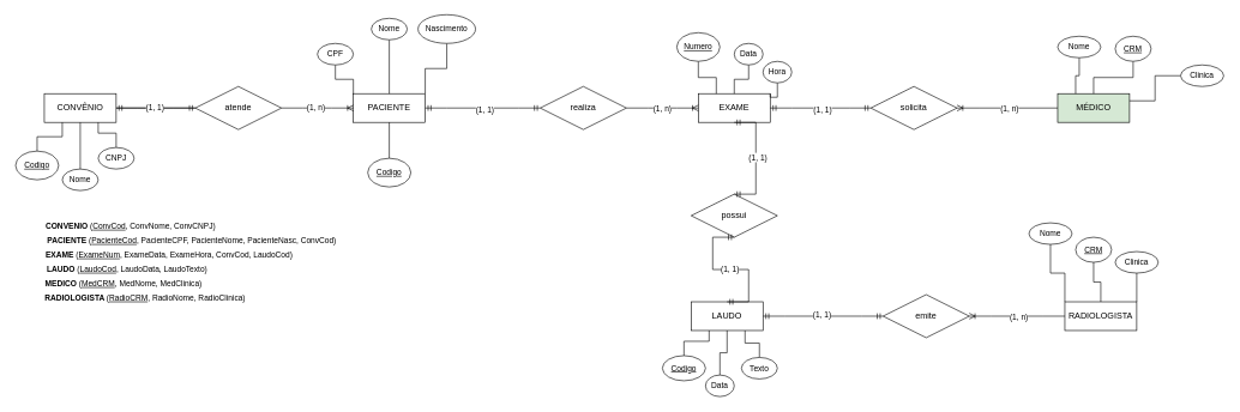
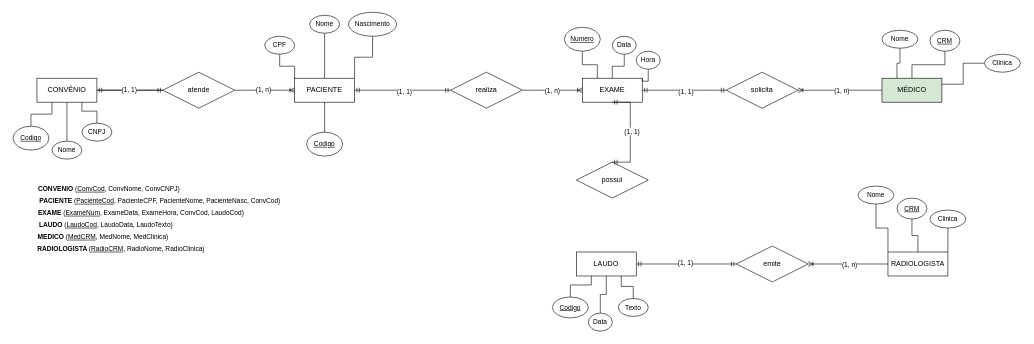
  <mxCell id="0" />
  <mxCell id="1" parent="0" />
  <mxCell id="2" value="PACIENTE" style="whiteSpace=wrap;html=1;align=center;" vertex="1" parent="1"><mxGeometry x="490" y="130" width="100" height="40" as="geometry" /></mxCell>
  <mxCell id="3" value="MÉDICO" style="whiteSpace=wrap;html=1;align=center;fillColor=#d5e8d4;" vertex="1" parent="1"><mxGeometry x="1470" y="130" width="100" height="40" as="geometry" /></mxCell>
  <mxCell id="4" value="EXAME" style="whiteSpace=wrap;html=1;align=center;" vertex="1" parent="1"><mxGeometry x="970" y="130" width="100" height="40" as="geometry" /></mxCell>
  <mxCell id="5" value="LAUDO" style="whiteSpace=wrap;html=1;align=center;" vertex="1" parent="1"><mxGeometry x="960" y="420" width="100" height="40" as="geometry" /></mxCell>
  <mxCell id="6" value="realiza" style="shape=rhombus;perimeter=rhombusPerimeter;whiteSpace=wrap;html=1;align=center;" vertex="1" parent="1"><mxGeometry x="750" y="120" width="120" height="60" as="geometry" /></mxCell>
  <mxCell id="7" value="" style="edgeStyle=entityRelationEdgeStyle;fontSize=12;html=1;endArrow=ERoneToMany;rounded=0;entryX=0;entryY=0.5;entryDx=0;entryDy=0;exitX=1;exitY=0.5;exitDx=0;exitDy=0;" edge="1" parent="1" source="6" target="4"><mxGeometry width="100" height="100" relative="1" as="geometry"><mxPoint x="690" y="340" as="sourcePoint" /><mxPoint x="790" y="240" as="targetPoint" /></mxGeometry></mxCell>
  <mxCell id="8" value="(1, n)" style="edgeLabel;html=1;align=center;verticalAlign=middle;resizable=0;points=[];" vertex="1" connectable="0" parent="7"><mxGeometry x="-0.029" relative="1" as="geometry"><mxPoint as="offset" /></mxGeometry></mxCell>
  <mxCell id="9" value="solicita" style="shape=rhombus;perimeter=rhombusPerimeter;whiteSpace=wrap;html=1;align=center;" vertex="1" parent="1"><mxGeometry x="1210" y="120" width="120" height="60" as="geometry" /></mxCell>
  <mxCell id="10" value="" style="edgeStyle=entityRelationEdgeStyle;fontSize=12;html=1;endArrow=ERoneToMany;rounded=0;entryX=1;entryY=0.5;entryDx=0;entryDy=0;exitX=0;exitY=0.5;exitDx=0;exitDy=0;" edge="1" parent="1" source="3" target="9"><mxGeometry width="100" height="100" relative="1" as="geometry"><mxPoint x="1080" y="505" as="sourcePoint" /><mxPoint x="1080" y="290" as="targetPoint" /></mxGeometry></mxCell>
  <mxCell id="11" value="(1, n)" style="edgeLabel;html=1;align=center;verticalAlign=middle;resizable=0;points=[];" vertex="1" connectable="0" parent="10"><mxGeometry x="-0.029" relative="1" as="geometry"><mxPoint as="offset" /></mxGeometry></mxCell>
  <mxCell id="12" value="" style="edgeStyle=entityRelationEdgeStyle;fontSize=12;html=1;endArrow=ERmandOne;startArrow=ERmandOne;rounded=0;entryX=0;entryY=0.5;entryDx=0;entryDy=0;exitX=1;exitY=0.5;exitDx=0;exitDy=0;" edge="1" parent="1" source="2" target="6"><mxGeometry width="100" height="100" relative="1" as="geometry"><mxPoint x="590" y="280" as="sourcePoint" /><mxPoint x="690" y="180" as="targetPoint" /></mxGeometry></mxCell>
  <mxCell id="13" value="(1, 1)" style="edgeLabel;html=1;align=center;verticalAlign=middle;resizable=0;points=[];" vertex="1" connectable="0" parent="12"><mxGeometry x="0.025" y="-2" relative="1" as="geometry"><mxPoint as="offset" /></mxGeometry></mxCell>
  <mxCell id="14" value="" style="edgeStyle=entityRelationEdgeStyle;fontSize=12;html=1;endArrow=ERmandOne;startArrow=ERmandOne;rounded=0;entryX=0;entryY=0.5;entryDx=0;entryDy=0;exitX=1;exitY=0.5;exitDx=0;exitDy=0;" edge="1" parent="1" source="4" target="9"><mxGeometry width="100" height="100" relative="1" as="geometry"><mxPoint x="1040" y="220" as="sourcePoint" /><mxPoint x="1200" y="220" as="targetPoint" /></mxGeometry></mxCell>
  <mxCell id="15" value="(1, 1)" style="edgeLabel;html=1;align=center;verticalAlign=middle;resizable=0;points=[];" vertex="1" connectable="0" parent="14"><mxGeometry x="0.025" y="-2" relative="1" as="geometry"><mxPoint as="offset" /></mxGeometry></mxCell>
  <mxCell id="16" value="possui" style="shape=rhombus;perimeter=rhombusPerimeter;whiteSpace=wrap;html=1;align=center;" vertex="1" parent="1"><mxGeometry x="960" y="270" width="120" height="60" as="geometry" /></mxCell>
  <mxCell id="17" value="" style="edgeStyle=entityRelationEdgeStyle;fontSize=12;html=1;endArrow=ERmandOne;startArrow=ERmandOne;rounded=0;entryX=0.5;entryY=1;entryDx=0;entryDy=0;exitX=0.5;exitY=0;exitDx=0;exitDy=0;" edge="1" parent="1" source="16" target="4"><mxGeometry width="100" height="100" relative="1" as="geometry"><mxPoint x="740" y="270" as="sourcePoint" /><mxPoint x="900" y="270" as="targetPoint" /></mxGeometry></mxCell>
  <mxCell id="18" value="(1, 1)" style="edgeLabel;html=1;align=center;verticalAlign=middle;resizable=0;points=[];" vertex="1" connectable="0" parent="17"><mxGeometry x="0.025" y="-2" relative="1" as="geometry"><mxPoint as="offset" /></mxGeometry></mxCell>
- <mxCell id="19" value="" style="edgeStyle=entityRelationEdgeStyle;fontSize=12;html=1;endArrow=ERmandOne;startArrow=ERmandOne;rounded=0;entryX=0.5;entryY=1;entryDx=0;entryDy=0;exitX=0.5;exitY=0;exitDx=0;exitDy=0;" edge="1" parent="1" source="5" target="16"><mxGeometry width="100" height="100" relative="1" as="geometry"><mxPoint x="1100" y="480" as="sourcePoint" /><mxPoint x="1100" y="390" as="targetPoint" /></mxGeometry></mxCell>
- <mxCell id="20" value="(1, 1)" style="edgeLabel;html=1;align=center;verticalAlign=middle;resizable=0;points=[];" vertex="1" connectable="0" parent="19"><mxGeometry x="0.025" y="-2" relative="1" as="geometry"><mxPoint as="offset" /></mxGeometry></mxCell>
  <mxCell id="21" value="RADIOLOGISTA" style="whiteSpace=wrap;html=1;align=center;" vertex="1" parent="1"><mxGeometry x="1480" y="420" width="100" height="40" as="geometry" /></mxCell>
  <mxCell id="22" value="emite" style="shape=rhombus;perimeter=rhombusPerimeter;whiteSpace=wrap;html=1;align=center;" vertex="1" parent="1"><mxGeometry x="1227" y="410" width="120" height="60" as="geometry" /></mxCell>
  <mxCell id="23" value="" style="edgeStyle=entityRelationEdgeStyle;fontSize=12;html=1;endArrow=ERmandOne;startArrow=ERmandOne;rounded=0;entryX=1;entryY=0.5;entryDx=0;entryDy=0;exitX=0;exitY=0.5;exitDx=0;exitDy=0;" edge="1" parent="1" source="22" target="5"><mxGeometry width="100" height="100" relative="1" as="geometry"><mxPoint x="1237" y="505" as="sourcePoint" /><mxPoint x="960" y="545" as="targetPoint" /></mxGeometry></mxCell>
  <mxCell id="24" value="(1, 1)" style="edgeLabel;html=1;align=center;verticalAlign=middle;resizable=0;points=[];" vertex="1" connectable="0" parent="23"><mxGeometry x="0.025" y="-2" relative="1" as="geometry"><mxPoint as="offset" /></mxGeometry></mxCell>
  <mxCell id="25" value="" style="edgeStyle=entityRelationEdgeStyle;fontSize=12;html=1;endArrow=ERoneToMany;rounded=0;entryX=1;entryY=0.5;entryDx=0;entryDy=0;exitX=0;exitY=0.5;exitDx=0;exitDy=0;" edge="1" parent="1" source="21" target="22"><mxGeometry width="100" height="100" relative="1" as="geometry"><mxPoint x="1493" y="490" as="sourcePoint" /><mxPoint x="1250" y="540" as="targetPoint" /></mxGeometry></mxCell>
  <mxCell id="26" value="(1, n)" style="edgeLabel;html=1;align=center;verticalAlign=middle;resizable=0;points=[];" vertex="1" connectable="0" parent="25"><mxGeometry x="-0.029" relative="1" as="geometry"><mxPoint as="offset" /></mxGeometry></mxCell>
  <mxCell id="27" value="" style="edgeStyle=orthogonalEdgeStyle;shape=connector;rounded=0;orthogonalLoop=1;jettySize=auto;html=1;strokeColor=default;align=center;verticalAlign=middle;fontFamily=Helvetica;fontSize=11;fontColor=default;labelBackgroundColor=default;endArrow=none;endFill=0;" edge="1" parent="1" source="28" target="29"><mxGeometry relative="1" as="geometry" /></mxCell>
  <mxCell id="28" value="CONVÊNIO" style="whiteSpace=wrap;html=1;align=center;" vertex="1" parent="1"><mxGeometry x="60" y="130" width="100" height="40" as="geometry" /></mxCell>
  <mxCell id="29" value="atende" style="shape=rhombus;perimeter=rhombusPerimeter;whiteSpace=wrap;html=1;align=center;" vertex="1" parent="1"><mxGeometry x="270" y="120" width="120" height="60" as="geometry" /></mxCell>
  <mxCell id="30" value="" style="edgeStyle=entityRelationEdgeStyle;fontSize=12;html=1;endArrow=ERoneToMany;rounded=0;strokeColor=default;align=center;verticalAlign=middle;fontFamily=Helvetica;fontColor=default;labelBackgroundColor=default;entryX=0;entryY=0.5;entryDx=0;entryDy=0;exitX=1;exitY=0.5;exitDx=0;exitDy=0;" edge="1" parent="1" source="29" target="2"><mxGeometry width="100" height="100" relative="1" as="geometry"><mxPoint x="280" y="250" as="sourcePoint" /><mxPoint x="490" y="200" as="targetPoint" /></mxGeometry></mxCell>
  <mxCell id="31" value="(1, n)" style="edgeLabel;html=1;align=center;verticalAlign=middle;resizable=0;points=[];fontFamily=Helvetica;fontSize=11;fontColor=default;labelBackgroundColor=default;" vertex="1" connectable="0" parent="30"><mxGeometry x="-0.06" y="2" relative="1" as="geometry"><mxPoint as="offset" /></mxGeometry></mxCell>
  <mxCell id="32" value="" style="edgeStyle=entityRelationEdgeStyle;fontSize=12;html=1;endArrow=ERmandOne;startArrow=ERmandOne;rounded=0;strokeColor=default;align=center;verticalAlign=middle;fontFamily=Helvetica;fontColor=default;labelBackgroundColor=default;entryX=1;entryY=0.5;entryDx=0;entryDy=0;exitX=0;exitY=0.5;exitDx=0;exitDy=0;" edge="1" parent="1" source="29" target="28"><mxGeometry width="100" height="100" relative="1" as="geometry"><mxPoint x="270" y="200" as="sourcePoint" /><mxPoint x="50" y="260" as="targetPoint" /></mxGeometry></mxCell>
  <mxCell id="33" value="(1, 1)" style="edgeLabel;html=1;align=center;verticalAlign=middle;resizable=0;points=[];fontFamily=Helvetica;fontSize=11;fontColor=default;labelBackgroundColor=default;" vertex="1" connectable="0" parent="32"><mxGeometry x="0.036" y="-1" relative="1" as="geometry"><mxPoint as="offset" /></mxGeometry></mxCell>
  <mxCell id="34" style="edgeStyle=orthogonalEdgeStyle;shape=connector;rounded=0;orthogonalLoop=1;jettySize=auto;html=1;entryX=0.5;entryY=1;entryDx=0;entryDy=0;strokeColor=default;align=center;verticalAlign=middle;fontFamily=Helvetica;fontSize=11;fontColor=default;labelBackgroundColor=default;endArrow=none;endFill=0;" edge="1" parent="1" source="35" target="2"><mxGeometry relative="1" as="geometry" /></mxCell>
  <mxCell id="35" value="Codigo" style="ellipse;whiteSpace=wrap;html=1;align=center;fontStyle=4;fontFamily=Helvetica;fontSize=11;fontColor=default;labelBackgroundColor=default;" vertex="1" parent="1"><mxGeometry x="510" y="220" width="60" height="40" as="geometry" /></mxCell>
  <mxCell id="36" style="edgeStyle=orthogonalEdgeStyle;shape=connector;rounded=0;orthogonalLoop=1;jettySize=auto;html=1;entryX=0.5;entryY=0;entryDx=0;entryDy=0;strokeColor=default;align=center;verticalAlign=middle;fontFamily=Helvetica;fontSize=11;fontColor=default;labelBackgroundColor=default;endArrow=none;endFill=0;" edge="1" parent="1" source="37" target="2"><mxGeometry relative="1" as="geometry" /></mxCell>
  <mxCell id="37" value="Nome" style="ellipse;whiteSpace=wrap;html=1;align=center;fontFamily=Helvetica;fontSize=11;fontColor=default;labelBackgroundColor=default;" vertex="1" parent="1"><mxGeometry x="515" y="25" width="50" height="30" as="geometry" /></mxCell>
  <mxCell id="38" style="edgeStyle=orthogonalEdgeStyle;shape=connector;rounded=0;orthogonalLoop=1;jettySize=auto;html=1;entryX=0;entryY=0;entryDx=0;entryDy=0;strokeColor=default;align=center;verticalAlign=middle;fontFamily=Helvetica;fontSize=11;fontColor=default;labelBackgroundColor=default;endArrow=none;endFill=0;" edge="1" parent="1" source="39" target="2"><mxGeometry relative="1" as="geometry" /></mxCell>
  <mxCell id="39" value="CPF" style="ellipse;whiteSpace=wrap;html=1;align=center;fontFamily=Helvetica;fontSize=11;fontColor=default;labelBackgroundColor=default;" vertex="1" parent="1"><mxGeometry x="440" y="60" width="50" height="30" as="geometry" /></mxCell>
  <mxCell id="40" style="edgeStyle=orthogonalEdgeStyle;shape=connector;rounded=0;orthogonalLoop=1;jettySize=auto;html=1;entryX=1;entryY=0;entryDx=0;entryDy=0;strokeColor=default;align=center;verticalAlign=middle;fontFamily=Helvetica;fontSize=11;fontColor=default;labelBackgroundColor=default;endArrow=none;endFill=0;" edge="1" parent="1" source="41" target="2"><mxGeometry relative="1" as="geometry" /></mxCell>
  <mxCell id="41" value="Nascimento" style="ellipse;whiteSpace=wrap;html=1;align=center;fontFamily=Helvetica;fontSize=11;fontColor=default;labelBackgroundColor=default;" vertex="1" parent="1"><mxGeometry x="580" y="20" width="80" height="40" as="geometry" /></mxCell>
  <mxCell id="42" style="edgeStyle=orthogonalEdgeStyle;shape=connector;rounded=0;orthogonalLoop=1;jettySize=auto;html=1;entryX=0.25;entryY=0;entryDx=0;entryDy=0;strokeColor=default;align=center;verticalAlign=middle;fontFamily=Helvetica;fontSize=11;fontColor=default;labelBackgroundColor=default;endArrow=none;endFill=0;" edge="1" parent="1" source="43" target="3"><mxGeometry relative="1" as="geometry" /></mxCell>
  <mxCell id="43" value="Nome" style="ellipse;whiteSpace=wrap;html=1;align=center;fontFamily=Helvetica;fontSize=11;fontColor=default;labelBackgroundColor=default;" vertex="1" parent="1"><mxGeometry x="1470" y="50" width="60" height="30" as="geometry" /></mxCell>
  <mxCell id="44" style="edgeStyle=orthogonalEdgeStyle;shape=connector;rounded=0;orthogonalLoop=1;jettySize=auto;html=1;entryX=1;entryY=0.25;entryDx=0;entryDy=0;strokeColor=default;align=center;verticalAlign=middle;fontFamily=Helvetica;fontSize=11;fontColor=default;labelBackgroundColor=default;endArrow=none;endFill=0;" edge="1" parent="1" source="45" target="3"><mxGeometry relative="1" as="geometry" /></mxCell>
  <mxCell id="45" value="Clinica" style="ellipse;whiteSpace=wrap;html=1;align=center;fontFamily=Helvetica;fontSize=11;fontColor=default;labelBackgroundColor=default;" vertex="1" parent="1"><mxGeometry x="1641" y="90" width="60" height="30" as="geometry" /></mxCell>
  <mxCell id="46" style="edgeStyle=orthogonalEdgeStyle;shape=connector;rounded=0;orthogonalLoop=1;jettySize=auto;html=1;entryX=0.5;entryY=0;entryDx=0;entryDy=0;strokeColor=default;align=center;verticalAlign=middle;fontFamily=Helvetica;fontSize=11;fontColor=default;labelBackgroundColor=default;endArrow=none;endFill=0;" edge="1" parent="1" source="47" target="3"><mxGeometry relative="1" as="geometry" /></mxCell>
  <mxCell id="47" value="CRM" style="ellipse;whiteSpace=wrap;html=1;align=center;fontStyle=4;fontFamily=Helvetica;fontSize=11;fontColor=default;labelBackgroundColor=default;" vertex="1" parent="1"><mxGeometry x="1550" y="50" width="50" height="35" as="geometry" /></mxCell>
  <mxCell id="48" style="edgeStyle=orthogonalEdgeStyle;shape=connector;rounded=0;orthogonalLoop=1;jettySize=auto;html=1;entryX=0.5;entryY=0;entryDx=0;entryDy=0;strokeColor=default;align=center;verticalAlign=middle;fontFamily=Helvetica;fontSize=11;fontColor=default;labelBackgroundColor=default;endArrow=none;endFill=0;" edge="1" parent="1" source="49" target="4"><mxGeometry relative="1" as="geometry" /></mxCell>
  <mxCell id="49" value="Data" style="ellipse;whiteSpace=wrap;html=1;align=center;fontFamily=Helvetica;fontSize=11;fontColor=default;labelBackgroundColor=default;" vertex="1" parent="1"><mxGeometry x="1020" y="60" width="40" height="30" as="geometry" /></mxCell>
  <mxCell id="50" style="edgeStyle=orthogonalEdgeStyle;shape=connector;rounded=0;orthogonalLoop=1;jettySize=auto;html=1;entryX=1;entryY=0;entryDx=0;entryDy=0;strokeColor=default;align=center;verticalAlign=middle;fontFamily=Helvetica;fontSize=11;fontColor=default;labelBackgroundColor=default;endArrow=none;endFill=0;" edge="1" parent="1" source="51" target="4"><mxGeometry relative="1" as="geometry" /></mxCell>
  <mxCell id="51" value="Hora" style="ellipse;whiteSpace=wrap;html=1;align=center;fontFamily=Helvetica;fontSize=11;fontColor=default;labelBackgroundColor=default;" vertex="1" parent="1"><mxGeometry x="1060" y="85" width="40" height="30" as="geometry" /></mxCell>
  <mxCell id="52" style="edgeStyle=orthogonalEdgeStyle;shape=connector;rounded=0;orthogonalLoop=1;jettySize=auto;html=1;entryX=0.25;entryY=0;entryDx=0;entryDy=0;strokeColor=default;align=center;verticalAlign=middle;fontFamily=Helvetica;fontSize=11;fontColor=default;labelBackgroundColor=default;endArrow=none;endFill=0;exitX=0.5;exitY=1;exitDx=0;exitDy=0;" edge="1" parent="1" source="74" target="4"><mxGeometry relative="1" as="geometry"><mxPoint x="980" y="90" as="sourcePoint" /></mxGeometry></mxCell>
  <mxCell id="53" style="edgeStyle=orthogonalEdgeStyle;shape=connector;rounded=0;orthogonalLoop=1;jettySize=auto;html=1;entryX=0.25;entryY=1;entryDx=0;entryDy=0;strokeColor=default;align=center;verticalAlign=middle;fontFamily=Helvetica;fontSize=11;fontColor=default;labelBackgroundColor=default;endArrow=none;endFill=0;" edge="1" parent="1" source="54" target="28"><mxGeometry relative="1" as="geometry" /></mxCell>
  <mxCell id="54" value="Codigo" style="ellipse;whiteSpace=wrap;html=1;align=center;fontStyle=4;fontFamily=Helvetica;fontSize=11;fontColor=default;labelBackgroundColor=default;" vertex="1" parent="1"><mxGeometry x="20" y="210" width="60" height="40" as="geometry" /></mxCell>
  <mxCell id="55" style="edgeStyle=orthogonalEdgeStyle;shape=connector;rounded=0;orthogonalLoop=1;jettySize=auto;html=1;entryX=0.5;entryY=1;entryDx=0;entryDy=0;strokeColor=default;align=center;verticalAlign=middle;fontFamily=Helvetica;fontSize=11;fontColor=default;labelBackgroundColor=default;endArrow=none;endFill=0;" edge="1" parent="1" source="56" target="28"><mxGeometry relative="1" as="geometry" /></mxCell>
  <mxCell id="56" value="Nome" style="ellipse;whiteSpace=wrap;html=1;align=center;fontFamily=Helvetica;fontSize=11;fontColor=default;labelBackgroundColor=default;" vertex="1" parent="1"><mxGeometry x="85" y="235" width="50" height="30" as="geometry" /></mxCell>
  <mxCell id="57" style="edgeStyle=orthogonalEdgeStyle;shape=connector;rounded=0;orthogonalLoop=1;jettySize=auto;html=1;entryX=0.75;entryY=1;entryDx=0;entryDy=0;strokeColor=default;align=center;verticalAlign=middle;fontFamily=Helvetica;fontSize=11;fontColor=default;labelBackgroundColor=default;endArrow=none;endFill=0;" edge="1" parent="1" source="58" target="28"><mxGeometry relative="1" as="geometry" /></mxCell>
  <mxCell id="58" value="CNPJ" style="ellipse;whiteSpace=wrap;html=1;align=center;fontFamily=Helvetica;fontSize=11;fontColor=default;labelBackgroundColor=default;" vertex="1" parent="1"><mxGeometry x="135" y="205" width="50" height="30" as="geometry" /></mxCell>
  <mxCell id="59" style="edgeStyle=orthogonalEdgeStyle;shape=connector;rounded=0;orthogonalLoop=1;jettySize=auto;html=1;entryX=0;entryY=0;entryDx=0;entryDy=0;strokeColor=default;align=center;verticalAlign=middle;fontFamily=Helvetica;fontSize=11;fontColor=default;labelBackgroundColor=default;endArrow=none;endFill=0;" edge="1" parent="1" source="60" target="21"><mxGeometry relative="1" as="geometry" /></mxCell>
  <mxCell id="60" value="Nome" style="ellipse;whiteSpace=wrap;html=1;align=center;fontFamily=Helvetica;fontSize=11;fontColor=default;labelBackgroundColor=default;" vertex="1" parent="1"><mxGeometry x="1430" y="310" width="60" height="30" as="geometry" /></mxCell>
  <mxCell id="61" style="edgeStyle=orthogonalEdgeStyle;shape=connector;rounded=0;orthogonalLoop=1;jettySize=auto;html=1;entryX=0.5;entryY=0;entryDx=0;entryDy=0;strokeColor=default;align=center;verticalAlign=middle;fontFamily=Helvetica;fontSize=11;fontColor=default;labelBackgroundColor=default;endArrow=none;endFill=0;" edge="1" parent="1" source="62" target="21"><mxGeometry relative="1" as="geometry" /></mxCell>
  <mxCell id="62" value="CRM" style="ellipse;whiteSpace=wrap;html=1;align=center;fontStyle=4;fontFamily=Helvetica;fontSize=11;fontColor=default;labelBackgroundColor=default;" vertex="1" parent="1"><mxGeometry x="1495" y="330" width="50" height="35" as="geometry" /></mxCell>
  <mxCell id="63" style="edgeStyle=orthogonalEdgeStyle;shape=connector;rounded=0;orthogonalLoop=1;jettySize=auto;html=1;entryX=1;entryY=0;entryDx=0;entryDy=0;strokeColor=default;align=center;verticalAlign=middle;fontFamily=Helvetica;fontSize=11;fontColor=default;labelBackgroundColor=default;endArrow=none;endFill=0;" edge="1" parent="1" source="64" target="21"><mxGeometry relative="1" as="geometry" /></mxCell>
  <mxCell id="64" value="Clinica" style="ellipse;whiteSpace=wrap;html=1;align=center;fontFamily=Helvetica;fontSize=11;fontColor=default;labelBackgroundColor=default;" vertex="1" parent="1"><mxGeometry x="1550" y="350" width="60" height="30" as="geometry" /></mxCell>
  <mxCell id="65" style="edgeStyle=orthogonalEdgeStyle;shape=connector;rounded=0;orthogonalLoop=1;jettySize=auto;html=1;entryX=0.25;entryY=1;entryDx=0;entryDy=0;strokeColor=default;align=center;verticalAlign=middle;fontFamily=Helvetica;fontSize=11;fontColor=default;labelBackgroundColor=default;endArrow=none;endFill=0;" edge="1" parent="1" source="66" target="5"><mxGeometry relative="1" as="geometry" /></mxCell>
  <mxCell id="66" value="Codigo" style="ellipse;whiteSpace=wrap;html=1;align=center;fontStyle=4;fontFamily=Helvetica;fontSize=11;fontColor=default;labelBackgroundColor=default;" vertex="1" parent="1"><mxGeometry x="920" y="495" width="60" height="35" as="geometry" /></mxCell>
  <mxCell id="67" style="edgeStyle=orthogonalEdgeStyle;shape=connector;rounded=0;orthogonalLoop=1;jettySize=auto;html=1;entryX=0.5;entryY=1;entryDx=0;entryDy=0;strokeColor=default;align=center;verticalAlign=middle;fontFamily=Helvetica;fontSize=11;fontColor=default;labelBackgroundColor=default;endArrow=none;endFill=0;" edge="1" parent="1" source="68" target="5"><mxGeometry relative="1" as="geometry" /></mxCell>
  <mxCell id="68" value="Data" style="ellipse;whiteSpace=wrap;html=1;align=center;fontFamily=Helvetica;fontSize=11;fontColor=default;labelBackgroundColor=default;" vertex="1" parent="1"><mxGeometry x="980" y="522" width="40" height="30" as="geometry" /></mxCell>
  <mxCell id="69" style="edgeStyle=orthogonalEdgeStyle;shape=connector;rounded=0;orthogonalLoop=1;jettySize=auto;html=1;entryX=0.75;entryY=1;entryDx=0;entryDy=0;strokeColor=default;align=center;verticalAlign=middle;fontFamily=Helvetica;fontSize=11;fontColor=default;labelBackgroundColor=default;endArrow=none;endFill=0;" edge="1" parent="1" source="70" target="5"><mxGeometry relative="1" as="geometry" /></mxCell>
  <mxCell id="70" value="Texto" style="ellipse;whiteSpace=wrap;html=1;align=center;fontFamily=Helvetica;fontSize=11;fontColor=default;labelBackgroundColor=default;" vertex="1" parent="1"><mxGeometry x="1030" y="497.5" width="50" height="30" as="geometry" /></mxCell>
  <mxCell id="71" value="&lt;b&gt;PACIENTE &lt;/b&gt;(&lt;u&gt;PacienteCod&lt;/u&gt;, PacienteCPF, PacienteNome, PacienteNasc,&amp;nbsp;ConvCod)" style="text;html=1;align=center;verticalAlign=middle;resizable=0;points=[];autosize=1;strokeColor=none;fillColor=none;fontFamily=Helvetica;fontSize=11;fontColor=default;labelBackgroundColor=default;" vertex="1" parent="1"><mxGeometry x="50" y="320" width="430" height="30" as="geometry" /></mxCell>
  <mxCell id="72" value="&lt;b&gt;CONVENIO &lt;/b&gt;(&lt;u&gt;ConvCod&lt;/u&gt;, ConvNome, ConvCNPJ)" style="text;html=1;align=center;verticalAlign=middle;resizable=0;points=[];autosize=1;strokeColor=none;fillColor=none;fontFamily=Helvetica;fontSize=11;fontColor=default;labelBackgroundColor=default;" vertex="1" parent="1"><mxGeometry x="50" y="300" width="260" height="30" as="geometry" /></mxCell>
  <mxCell id="73" value="&lt;b&gt;EXAME &lt;/b&gt;(&lt;u&gt;ExameNum&lt;/u&gt;, ExameData, ExameHora,&amp;nbsp;ConvCod,&amp;nbsp;LaudoCod)&amp;nbsp;" style="text;html=1;align=center;verticalAlign=middle;resizable=0;points=[];autosize=1;strokeColor=none;fillColor=none;fontFamily=Helvetica;fontSize=11;fontColor=default;labelBackgroundColor=default;" vertex="1" parent="1"><mxGeometry x="50" y="340" width="370" height="30" as="geometry" /></mxCell>
  <mxCell id="74" value="Numero" style="ellipse;whiteSpace=wrap;html=1;align=center;fontStyle=4;fontFamily=Helvetica;fontSize=11;fontColor=default;labelBackgroundColor=default;" vertex="1" parent="1"><mxGeometry x="940" y="45" width="60" height="40" as="geometry" /></mxCell>
  <mxCell id="75" value="&lt;b&gt;MEDICO &lt;/b&gt;(&lt;u&gt;MedCRM&lt;/u&gt;, MedNome, MedClinica)" style="text;html=1;align=center;verticalAlign=middle;resizable=0;points=[];autosize=1;strokeColor=none;fillColor=none;fontFamily=Helvetica;fontSize=11;fontColor=default;labelBackgroundColor=default;" vertex="1" parent="1"><mxGeometry x="50" y="380" width="240" height="30" as="geometry" /></mxCell>
  <mxCell id="76" value="&lt;b&gt;RADIOLOGISTA &lt;/b&gt;(&lt;u&gt;RadioCRM&lt;/u&gt;, RadioNome, RadioClinica)" style="text;html=1;align=center;verticalAlign=middle;resizable=0;points=[];autosize=1;strokeColor=none;fillColor=none;fontFamily=Helvetica;fontSize=11;fontColor=default;labelBackgroundColor=default;" vertex="1" parent="1"><mxGeometry x="50" y="400" width="300" height="30" as="geometry" /></mxCell>
  <mxCell id="77" value="&lt;b&gt;LAUDO &lt;/b&gt;(&lt;u&gt;LaudoCod&lt;/u&gt;, LaudoData, LaudoTexto)" style="text;html=1;align=center;verticalAlign=middle;resizable=0;points=[];autosize=1;strokeColor=none;fillColor=none;fontFamily=Helvetica;fontSize=11;fontColor=default;labelBackgroundColor=default;" vertex="1" parent="1"><mxGeometry x="50" y="360" width="250" height="30" as="geometry" /></mxCell>
